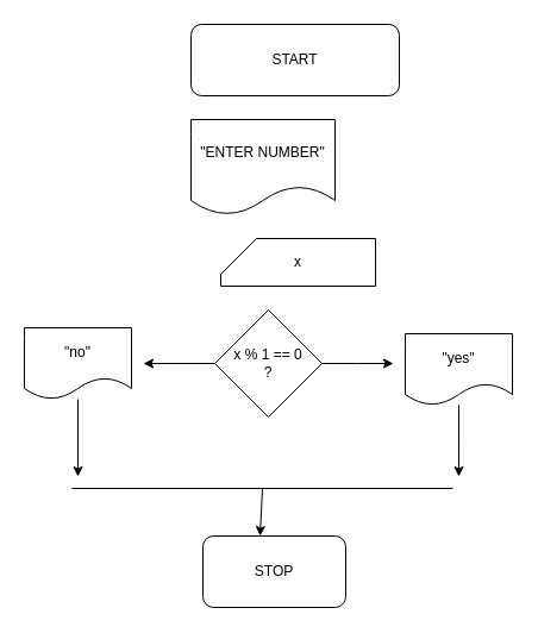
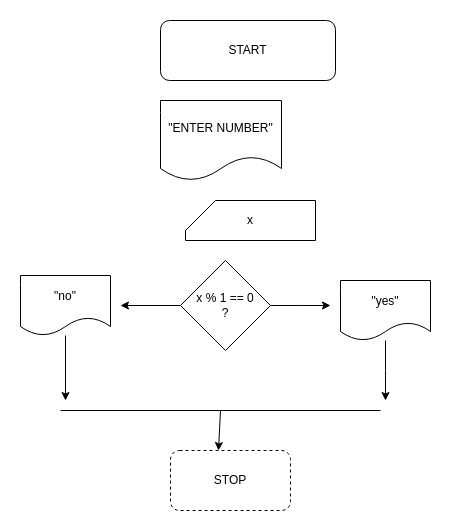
  <mxCell id="0" />
  <mxCell id="1" parent="0" />
  <mxCell id="2" value="START" style="rounded=1;whiteSpace=wrap;html=1;" vertex="1" parent="1"><mxGeometry x="160" y="20" width="175" height="60" as="geometry" /></mxCell>
- <mxCell id="3" value="STOP" style="rounded=1;whiteSpace=wrap;html=1;" vertex="1" parent="1"><mxGeometry x="170" y="450" width="120" height="60" as="geometry" /></mxCell>
+ <mxCell id="3" value="STOP" style="rounded=1;whiteSpace=wrap;html=1;dashed=1;" vertex="1" parent="1"><mxGeometry x="170" y="450" width="120" height="60" as="geometry" /></mxCell>
  <mxCell id="4" value="&quot;ENTER NUMBER&quot;" style="shape=document;whiteSpace=wrap;html=1;boundedLbl=1;" vertex="1" parent="1"><mxGeometry x="160" y="100" width="121" height="80" as="geometry" /></mxCell>
  <mxCell id="5" value="x" style="shape=card;whiteSpace=wrap;html=1;" vertex="1" parent="1"><mxGeometry x="185" y="200" width="130" height="40" as="geometry" /></mxCell>
  <mxCell id="6" style="edgeStyle=orthogonalEdgeStyle;rounded=0;orthogonalLoop=1;jettySize=auto;html=1;" edge="1" parent="1" source="8"><mxGeometry relative="1" as="geometry"><mxPoint x="330" y="305" as="targetPoint" /></mxGeometry></mxCell>
  <mxCell id="7" style="edgeStyle=orthogonalEdgeStyle;rounded=0;orthogonalLoop=1;jettySize=auto;html=1;" edge="1" parent="1" source="8"><mxGeometry relative="1" as="geometry"><mxPoint x="120" y="305" as="targetPoint" /></mxGeometry></mxCell>
  <mxCell id="8" value="x % 1 == 0&lt;br&gt;?" style="rhombus;whiteSpace=wrap;html=1;" vertex="1" parent="1"><mxGeometry x="180" y="260" width="90" height="90" as="geometry" /></mxCell>
  <mxCell id="9" style="edgeStyle=orthogonalEdgeStyle;rounded=0;orthogonalLoop=1;jettySize=auto;html=1;" edge="1" parent="1" source="10"><mxGeometry relative="1" as="geometry"><mxPoint x="385" y="400" as="targetPoint" /></mxGeometry></mxCell>
  <mxCell id="10" value="&quot;yes&quot;" style="shape=document;whiteSpace=wrap;html=1;boundedLbl=1;" vertex="1" parent="1"><mxGeometry x="340" y="280" width="90" height="60" as="geometry" /></mxCell>
  <mxCell id="11" style="edgeStyle=orthogonalEdgeStyle;rounded=0;orthogonalLoop=1;jettySize=auto;html=1;" edge="1" parent="1" source="12"><mxGeometry relative="1" as="geometry"><mxPoint x="65" y="400" as="targetPoint" /></mxGeometry></mxCell>
  <mxCell id="12" value="&quot;no&quot;" style="shape=document;whiteSpace=wrap;html=1;boundedLbl=1;" vertex="1" parent="1"><mxGeometry x="20" y="275" width="90" height="60" as="geometry" /></mxCell>
  <mxCell id="13" value="" style="endArrow=none;html=1;rounded=0;" edge="1" parent="1"><mxGeometry width="50" height="50" relative="1" as="geometry"><mxPoint x="60" y="410" as="sourcePoint" /><mxPoint x="380" y="410" as="targetPoint" /></mxGeometry></mxCell>
  <mxCell id="14" value="" style="endArrow=classic;html=1;rounded=0;entryX=0.4;entryY=0;entryDx=0;entryDy=0;entryPerimeter=0;" edge="1" parent="1" target="3"><mxGeometry width="50" height="50" relative="1" as="geometry"><mxPoint x="220" y="410" as="sourcePoint" /><mxPoint x="390" y="250" as="targetPoint" /></mxGeometry></mxCell>
